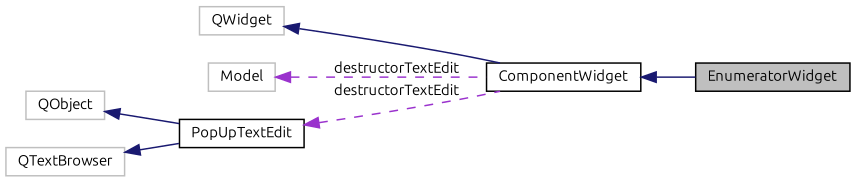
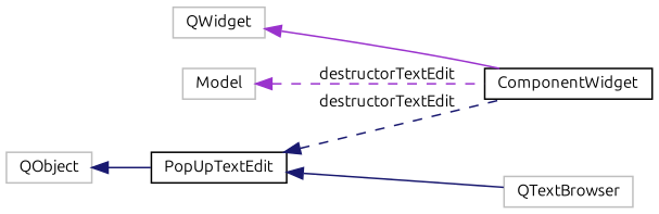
  digraph {
    fontname=Ubuntu
    rankdir=LR
    node [color=grey75 fillcolor=white fontname=Ubuntu fontsize=10 shape=record style=filled]
    edge [color=midnightblue dir=back fontname=Ubuntu fontsize=10 labelfontname=Helvetica labelfontsize=10 style=solid]
-   n1 [color=black fillcolor=grey75 fontcolor=black height=0.2 label=EnumeratorWidget width=0.4]
    n2 [color=black height=0.2 label=ComponentWidget width=0.4]
    n3 [height=0.2 label=QWidget width=0.4]
    n4 [height=0.2 label=Model width=0.4]
    n5 [height=0.2 label=QObject width=0.4]
    n6 [color=black height=0.2 label=PopUpTextEdit width=0.4]
    n7 [height=0.2 label=QTextBrowser width=0.4]
-   n2 -> n1
-   n3 -> n2
+   n3 -> n2 [color=darkorchid3]
    n4 -> n2 [color=darkorchid3 label=" destructorTextEdit" style=dashed]
    n5 -> n6
-   n6 -> n2 [color=darkorchid3 label=" destructorTextEdit" style=dashed]
-   n7 -> n6
+   n6 -> n2 [label=" destructorTextEdit" style=dashed]
+   n6 -> n7
  }
